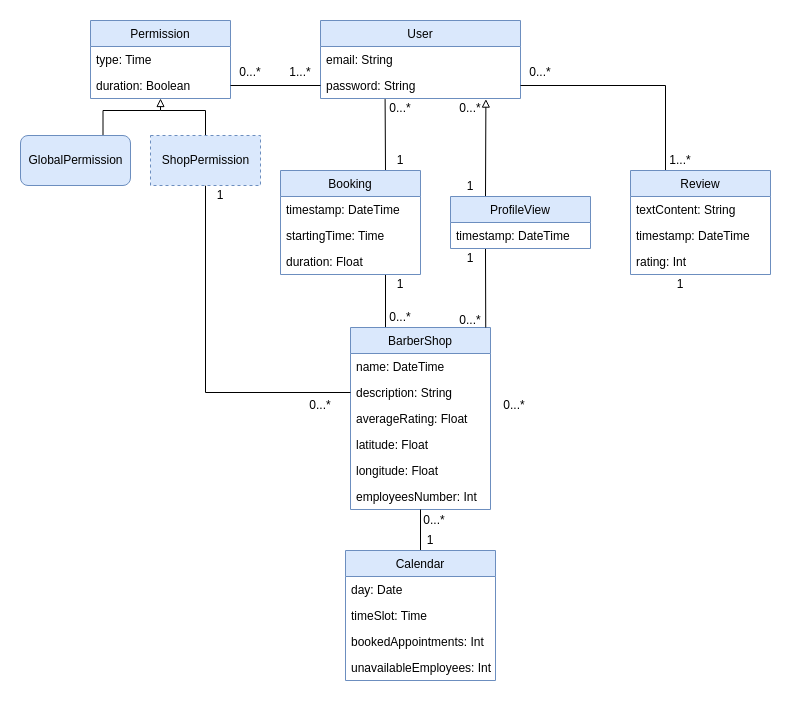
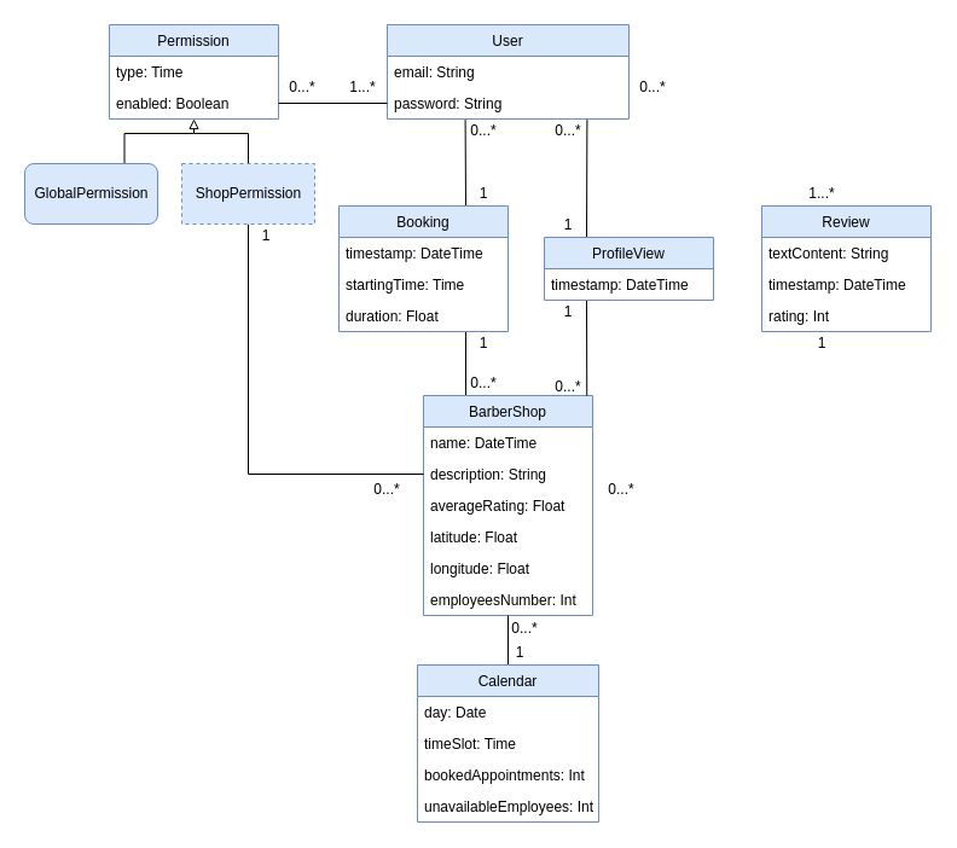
  <mxCell id="0" />
  <mxCell id="1" parent="0" />
  <mxCell id="2" value="User" style="swimlane;fontStyle=0;childLayout=stackLayout;horizontal=1;startSize=26;fillColor=#dae8fc;horizontalStack=0;resizeParent=1;resizeParentMax=0;resizeLast=0;collapsible=1;marginBottom=0;strokeColor=#6c8ebf;" vertex="1" parent="1"><mxGeometry x="320" y="20" width="200" height="78" as="geometry" /></mxCell>
  <mxCell id="3" value="email: String" style="text;strokeColor=none;fillColor=none;align=left;verticalAlign=top;spacingLeft=4;spacingRight=4;overflow=hidden;rotatable=0;points=[[0,0.5],[1,0.5]];portConstraint=eastwest;" vertex="1" parent="2"><mxGeometry y="26" width="200" height="26" as="geometry" /></mxCell>
  <mxCell id="4" value="password: String" style="text;strokeColor=none;fillColor=none;align=left;verticalAlign=top;spacingLeft=4;spacingRight=4;overflow=hidden;rotatable=0;points=[[0,0.5],[1,0.5]];portConstraint=eastwest;" vertex="1" parent="2"><mxGeometry y="52" width="200" height="26" as="geometry" /></mxCell>
  <mxCell id="5" value="1...*" style="text;html=1;strokeColor=none;fillColor=none;align=center;verticalAlign=middle;whiteSpace=wrap;rounded=0;" vertex="1" parent="1"><mxGeometry x="280" y="62" width="40" height="20" as="geometry" /></mxCell>
  <mxCell id="6" style="edgeStyle=orthogonalEdgeStyle;rounded=0;orthogonalLoop=1;jettySize=auto;html=1;exitX=0.25;exitY=0;exitDx=0;exitDy=0;endArrow=none;endFill=0;entryX=0.75;entryY=1;entryDx=0;entryDy=0;" edge="1" parent="1" source="7" target="27"><mxGeometry relative="1" as="geometry"><mxPoint x="380" y="319" as="targetPoint" /></mxGeometry></mxCell>
  <mxCell id="7" value="BarberShop" style="swimlane;fontStyle=0;childLayout=stackLayout;horizontal=1;startSize=26;fillColor=#dae8fc;horizontalStack=0;resizeParent=1;resizeParentMax=0;resizeLast=0;collapsible=1;marginBottom=0;strokeColor=#6c8ebf;" vertex="1" parent="1"><mxGeometry x="350" y="327" width="140" height="182" as="geometry" /></mxCell>
  <mxCell id="8" value="name: DateTime" style="text;strokeColor=none;fillColor=none;align=left;verticalAlign=top;spacingLeft=4;spacingRight=4;overflow=hidden;rotatable=0;points=[[0,0.5],[1,0.5]];portConstraint=eastwest;" vertex="1" parent="7"><mxGeometry y="26" width="140" height="26" as="geometry" /></mxCell>
  <mxCell id="9" value="description: String" style="text;strokeColor=none;fillColor=none;align=left;verticalAlign=top;spacingLeft=4;spacingRight=4;overflow=hidden;rotatable=0;points=[[0,0.5],[1,0.5]];portConstraint=eastwest;" vertex="1" parent="7"><mxGeometry y="52" width="140" height="26" as="geometry" /></mxCell>
  <mxCell id="10" value="averageRating: Float" style="text;strokeColor=none;fillColor=none;align=left;verticalAlign=top;spacingLeft=4;spacingRight=4;overflow=hidden;rotatable=0;points=[[0,0.5],[1,0.5]];portConstraint=eastwest;" vertex="1" parent="7"><mxGeometry y="78" width="140" height="26" as="geometry" /></mxCell>
  <mxCell id="11" value="latitude: Float" style="text;strokeColor=none;fillColor=none;align=left;verticalAlign=top;spacingLeft=4;spacingRight=4;overflow=hidden;rotatable=0;points=[[0,0.5],[1,0.5]];portConstraint=eastwest;" vertex="1" parent="7"><mxGeometry y="104" width="140" height="26" as="geometry" /></mxCell>
  <mxCell id="12" value="longitude: Float" style="text;strokeColor=none;fillColor=none;align=left;verticalAlign=top;spacingLeft=4;spacingRight=4;overflow=hidden;rotatable=0;points=[[0,0.5],[1,0.5]];portConstraint=eastwest;" vertex="1" parent="7"><mxGeometry y="130" width="140" height="26" as="geometry" /></mxCell>
  <mxCell id="13" value="employeesNumber: Int" style="text;strokeColor=none;fillColor=none;align=left;verticalAlign=top;spacingLeft=4;spacingRight=4;overflow=hidden;rotatable=0;points=[[0,0.5],[1,0.5]];portConstraint=eastwest;" vertex="1" parent="7"><mxGeometry y="156" width="140" height="26" as="geometry" /></mxCell>
- <mxCell id="14" style="edgeStyle=orthogonalEdgeStyle;rounded=0;orthogonalLoop=1;jettySize=auto;html=1;exitX=0.25;exitY=0;exitDx=0;exitDy=0;entryX=1;entryY=0.5;entryDx=0;entryDy=0;endArrow=none;endFill=0;" edge="1" parent="1" source="15" target="4"><mxGeometry relative="1" as="geometry" /></mxCell>
  <mxCell id="15" value="Review" style="swimlane;fontStyle=0;childLayout=stackLayout;horizontal=1;startSize=26;fillColor=#dae8fc;horizontalStack=0;resizeParent=1;resizeParentMax=0;resizeLast=0;collapsible=1;marginBottom=0;strokeColor=#6c8ebf;" vertex="1" parent="1"><mxGeometry x="630" y="170" width="140" height="104" as="geometry" /></mxCell>
  <mxCell id="16" value="textContent: String" style="text;strokeColor=none;fillColor=none;align=left;verticalAlign=top;spacingLeft=4;spacingRight=4;overflow=hidden;rotatable=0;points=[[0,0.5],[1,0.5]];portConstraint=eastwest;" vertex="1" parent="15"><mxGeometry y="26" width="140" height="26" as="geometry" /></mxCell>
  <mxCell id="17" value="timestamp: DateTime" style="text;strokeColor=none;fillColor=none;align=left;verticalAlign=top;spacingLeft=4;spacingRight=4;overflow=hidden;rotatable=0;points=[[0,0.5],[1,0.5]];portConstraint=eastwest;" vertex="1" parent="15"><mxGeometry y="52" width="140" height="26" as="geometry" /></mxCell>
  <mxCell id="18" value="rating: Int" style="text;strokeColor=none;fillColor=none;align=left;verticalAlign=top;spacingLeft=4;spacingRight=4;overflow=hidden;rotatable=0;points=[[0,0.5],[1,0.5]];portConstraint=eastwest;" vertex="1" parent="15"><mxGeometry y="78" width="140" height="26" as="geometry" /></mxCell>
  <mxCell id="19" style="edgeStyle=orthogonalEdgeStyle;rounded=0;orthogonalLoop=1;jettySize=auto;html=1;exitX=0;exitY=0.5;exitDx=0;exitDy=0;endArrow=none;endFill=0;" edge="1" parent="1" source="9" target="58"><mxGeometry relative="1" as="geometry"><mxPoint x="160.034" y="248" as="targetPoint" /><Array as="points"><mxPoint x="205" y="392" /></Array></mxGeometry></mxCell>
  <mxCell id="20" value="1" style="text;html=1;strokeColor=none;fillColor=none;align=center;verticalAlign=middle;whiteSpace=wrap;rounded=0;" vertex="1" parent="1"><mxGeometry x="200" y="185" width="40" height="20" as="geometry" /></mxCell>
  <mxCell id="21" value="0...*" style="text;html=1;strokeColor=none;fillColor=none;align=center;verticalAlign=middle;whiteSpace=wrap;rounded=0;" vertex="1" parent="1"><mxGeometry x="300" y="395" width="40" height="20" as="geometry" /></mxCell>
  <mxCell id="22" value="0...*" style="text;html=1;strokeColor=none;fillColor=none;align=center;verticalAlign=middle;whiteSpace=wrap;rounded=0;" vertex="1" parent="1"><mxGeometry x="520" y="62" width="40" height="20" as="geometry" /></mxCell>
  <mxCell id="23" value="0...*" style="text;html=1;strokeColor=none;fillColor=none;align=center;verticalAlign=middle;whiteSpace=wrap;rounded=0;" vertex="1" parent="1"><mxGeometry x="494" y="395" width="40" height="20" as="geometry" /></mxCell>
  <mxCell id="24" value="1...*" style="text;html=1;strokeColor=none;fillColor=none;align=center;verticalAlign=middle;whiteSpace=wrap;rounded=0;" vertex="1" parent="1"><mxGeometry x="660" y="150" width="40" height="20" as="geometry" /></mxCell>
  <mxCell id="25" value="1" style="text;html=1;strokeColor=none;fillColor=none;align=center;verticalAlign=middle;whiteSpace=wrap;rounded=0;" vertex="1" parent="1"><mxGeometry x="660" y="274" width="40" height="20" as="geometry" /></mxCell>
  <mxCell id="26" style="rounded=0;orthogonalLoop=1;jettySize=auto;html=1;exitX=0.75;exitY=0;exitDx=0;exitDy=0;endArrow=none;endFill=0;entryX=0.323;entryY=1.023;entryDx=0;entryDy=0;entryPerimeter=0;" edge="1" parent="1" source="27" target="4"><mxGeometry relative="1" as="geometry"><mxPoint x="385" y="124" as="targetPoint" /></mxGeometry></mxCell>
  <mxCell id="27" value="Booking" style="swimlane;fontStyle=0;childLayout=stackLayout;horizontal=1;startSize=26;fillColor=#dae8fc;horizontalStack=0;resizeParent=1;resizeParentMax=0;resizeLast=0;collapsible=1;marginBottom=0;strokeColor=#6c8ebf;" vertex="1" parent="1"><mxGeometry x="280" y="170" width="140" height="104" as="geometry" /></mxCell>
  <mxCell id="28" value="timestamp: DateTime" style="text;strokeColor=none;fillColor=none;align=left;verticalAlign=top;spacingLeft=4;spacingRight=4;overflow=hidden;rotatable=0;points=[[0,0.5],[1,0.5]];portConstraint=eastwest;" vertex="1" parent="27"><mxGeometry y="26" width="140" height="26" as="geometry" /></mxCell>
  <mxCell id="29" value="startingTime: Time" style="text;strokeColor=none;fillColor=none;align=left;verticalAlign=top;spacingLeft=4;spacingRight=4;overflow=hidden;rotatable=0;points=[[0,0.5],[1,0.5]];portConstraint=eastwest;" vertex="1" parent="27"><mxGeometry y="52" width="140" height="26" as="geometry" /></mxCell>
  <mxCell id="30" value="duration: Float" style="text;strokeColor=none;fillColor=none;align=left;verticalAlign=top;spacingLeft=4;spacingRight=4;overflow=hidden;rotatable=0;points=[[0,0.5],[1,0.5]];portConstraint=eastwest;" vertex="1" parent="27"><mxGeometry y="78" width="140" height="26" as="geometry" /></mxCell>
  <mxCell id="31" value="0...*" style="text;html=1;strokeColor=none;fillColor=none;align=center;verticalAlign=middle;whiteSpace=wrap;rounded=0;" vertex="1" parent="1"><mxGeometry x="380" y="307" width="40" height="20" as="geometry" /></mxCell>
  <mxCell id="32" value="1" style="text;html=1;strokeColor=none;fillColor=none;align=center;verticalAlign=middle;whiteSpace=wrap;rounded=0;" vertex="1" parent="1"><mxGeometry x="380" y="274" width="40" height="20" as="geometry" /></mxCell>
  <mxCell id="33" value="1" style="text;html=1;strokeColor=none;fillColor=none;align=center;verticalAlign=middle;whiteSpace=wrap;rounded=0;" vertex="1" parent="1"><mxGeometry x="380" y="150" width="40" height="20" as="geometry" /></mxCell>
  <mxCell id="34" value="0...*" style="text;html=1;strokeColor=none;fillColor=none;align=center;verticalAlign=middle;whiteSpace=wrap;rounded=0;" vertex="1" parent="1"><mxGeometry x="380" y="98" width="40" height="20" as="geometry" /></mxCell>
- <mxCell id="35" style="rounded=0;orthogonalLoop=1;jettySize=auto;html=1;exitX=0.25;exitY=0;exitDx=0;exitDy=0;endArrow=block;endFill=0;entryX=0.827;entryY=1.023;entryDx=0;entryDy=0;entryPerimeter=0;" edge="1" parent="1" source="37" target="4"><mxGeometry relative="1" as="geometry"><mxPoint x="485" y="124" as="targetPoint" /></mxGeometry></mxCell>
+ <mxCell id="35" style="rounded=0;orthogonalLoop=1;jettySize=auto;html=1;exitX=0.25;exitY=0;exitDx=0;exitDy=0;endArrow=none;endFill=0;entryX=0.827;entryY=1.023;entryDx=0;entryDy=0;entryPerimeter=0;" edge="1" parent="1" source="37" target="4"><mxGeometry relative="1" as="geometry"><mxPoint x="485" y="124" as="targetPoint" /></mxGeometry></mxCell>
  <mxCell id="36" style="rounded=0;orthogonalLoop=1;jettySize=auto;html=1;exitX=0.25;exitY=1;exitDx=0;exitDy=0;endArrow=none;endFill=0;entryX=0.966;entryY=0;entryDx=0;entryDy=0;entryPerimeter=0;" edge="1" parent="1" source="37" target="7"><mxGeometry relative="1" as="geometry"><mxPoint x="485" y="359" as="targetPoint" /></mxGeometry></mxCell>
  <mxCell id="37" value="ProfileView" style="swimlane;fontStyle=0;childLayout=stackLayout;horizontal=1;startSize=26;fillColor=#dae8fc;horizontalStack=0;resizeParent=1;resizeParentMax=0;resizeLast=0;collapsible=1;marginBottom=0;strokeColor=#6c8ebf;" vertex="1" parent="1"><mxGeometry x="450" y="196" width="140" height="52" as="geometry" /></mxCell>
  <mxCell id="38" value="timestamp: DateTime" style="text;strokeColor=none;fillColor=none;align=left;verticalAlign=top;spacingLeft=4;spacingRight=4;overflow=hidden;rotatable=0;points=[[0,0.5],[1,0.5]];portConstraint=eastwest;" vertex="1" parent="37"><mxGeometry y="26" width="140" height="26" as="geometry" /></mxCell>
  <mxCell id="39" value="0...*" style="text;html=1;strokeColor=none;fillColor=none;align=center;verticalAlign=middle;whiteSpace=wrap;rounded=0;" vertex="1" parent="1"><mxGeometry x="450" y="310" width="40" height="20" as="geometry" /></mxCell>
  <mxCell id="40" value="0...*" style="text;html=1;strokeColor=none;fillColor=none;align=center;verticalAlign=middle;whiteSpace=wrap;rounded=0;" vertex="1" parent="1"><mxGeometry x="450" y="98" width="40" height="20" as="geometry" /></mxCell>
  <mxCell id="41" value="1" style="text;html=1;strokeColor=none;fillColor=none;align=center;verticalAlign=middle;whiteSpace=wrap;rounded=0;" vertex="1" parent="1"><mxGeometry x="450" y="176" width="40" height="20" as="geometry" /></mxCell>
  <mxCell id="42" value="1" style="text;html=1;strokeColor=none;fillColor=none;align=center;verticalAlign=middle;whiteSpace=wrap;rounded=0;" vertex="1" parent="1"><mxGeometry x="450" y="248" width="40" height="20" as="geometry" /></mxCell>
  <mxCell id="43" style="edgeStyle=none;rounded=0;orthogonalLoop=1;jettySize=auto;html=1;exitX=0.5;exitY=0;exitDx=0;exitDy=0;endArrow=none;endFill=0;" edge="1" parent="1" source="44" target="13"><mxGeometry relative="1" as="geometry" /></mxCell>
  <mxCell id="44" value="Calendar" style="swimlane;fontStyle=0;childLayout=stackLayout;horizontal=1;startSize=26;fillColor=#dae8fc;horizontalStack=0;resizeParent=1;resizeParentMax=0;resizeLast=0;collapsible=1;marginBottom=0;strokeColor=#6c8ebf;" vertex="1" parent="1"><mxGeometry x="345" y="550" width="150" height="130" as="geometry" /></mxCell>
  <mxCell id="45" value="day: Date" style="text;strokeColor=none;fillColor=none;align=left;verticalAlign=top;spacingLeft=4;spacingRight=4;overflow=hidden;rotatable=0;points=[[0,0.5],[1,0.5]];portConstraint=eastwest;" vertex="1" parent="44"><mxGeometry y="26" width="150" height="26" as="geometry" /></mxCell>
  <mxCell id="46" value="timeSlot: Time" style="text;strokeColor=none;fillColor=none;align=left;verticalAlign=top;spacingLeft=4;spacingRight=4;overflow=hidden;rotatable=0;points=[[0,0.5],[1,0.5]];portConstraint=eastwest;" vertex="1" parent="44"><mxGeometry y="52" width="150" height="26" as="geometry" /></mxCell>
  <mxCell id="47" value="bookedAppointments: Int" style="text;strokeColor=none;fillColor=none;align=left;verticalAlign=top;spacingLeft=4;spacingRight=4;overflow=hidden;rotatable=0;points=[[0,0.5],[1,0.5]];portConstraint=eastwest;" vertex="1" parent="44"><mxGeometry y="78" width="150" height="26" as="geometry" /></mxCell>
  <mxCell id="48" value="unavailableEmployees: Int" style="text;strokeColor=none;fillColor=none;align=left;verticalAlign=top;spacingLeft=4;spacingRight=4;overflow=hidden;rotatable=0;points=[[0,0.5],[1,0.5]];portConstraint=eastwest;" vertex="1" parent="44"><mxGeometry y="104" width="150" height="26" as="geometry" /></mxCell>
  <mxCell id="49" value="0...*" style="text;html=1;strokeColor=none;fillColor=none;align=center;verticalAlign=middle;whiteSpace=wrap;rounded=0;" vertex="1" parent="1"><mxGeometry x="414" y="510" width="40" height="20" as="geometry" /></mxCell>
  <mxCell id="50" value="1" style="text;html=1;strokeColor=none;fillColor=none;align=center;verticalAlign=middle;whiteSpace=wrap;rounded=0;" vertex="1" parent="1"><mxGeometry x="410" y="530" width="40" height="20" as="geometry" /></mxCell>
  <mxCell id="51" value="Permission" style="swimlane;fontStyle=0;childLayout=stackLayout;horizontal=1;startSize=26;fillColor=#dae8fc;horizontalStack=0;resizeParent=1;resizeParentMax=0;resizeLast=0;collapsible=1;marginBottom=0;strokeColor=#6c8ebf;" vertex="1" parent="1"><mxGeometry x="90" y="20" width="140" height="78" as="geometry" /></mxCell>
  <mxCell id="52" value="type: Time" style="text;strokeColor=none;fillColor=none;align=left;verticalAlign=top;spacingLeft=4;spacingRight=4;overflow=hidden;rotatable=0;points=[[0,0.5],[1,0.5]];portConstraint=eastwest;" vertex="1" parent="51"><mxGeometry y="26" width="140" height="26" as="geometry" /></mxCell>
- <mxCell id="53" value="duration: Boolean" style="text;strokeColor=none;fillColor=none;align=left;verticalAlign=top;spacingLeft=4;spacingRight=4;overflow=hidden;rotatable=0;points=[[0,0.5],[1,0.5]];portConstraint=eastwest;" vertex="1" parent="51"><mxGeometry y="52" width="140" height="26" as="geometry" /></mxCell>
+ <mxCell id="53" value="enabled: Boolean" style="text;strokeColor=none;fillColor=none;align=left;verticalAlign=top;spacingLeft=4;spacingRight=4;overflow=hidden;rotatable=0;points=[[0,0.5],[1,0.5]];portConstraint=eastwest;" vertex="1" parent="51"><mxGeometry y="52" width="140" height="26" as="geometry" /></mxCell>
  <mxCell id="54" style="edgeStyle=none;rounded=0;orthogonalLoop=1;jettySize=auto;html=1;exitX=0;exitY=0.5;exitDx=0;exitDy=0;entryX=1;entryY=0.5;entryDx=0;entryDy=0;endArrow=none;endFill=0;" edge="1" parent="1" source="4" target="53"><mxGeometry relative="1" as="geometry" /></mxCell>
  <mxCell id="55" style="edgeStyle=orthogonalEdgeStyle;rounded=0;orthogonalLoop=1;jettySize=auto;html=1;exitX=0.75;exitY=0;exitDx=0;exitDy=0;endArrow=none;endFill=0;" edge="1" parent="1" source="56"><mxGeometry relative="1" as="geometry"><mxPoint x="160" y="110" as="targetPoint" /><Array as="points"><mxPoint x="103" y="110" /></Array></mxGeometry></mxCell>
  <mxCell id="56" value="GlobalPermission" style="html=1;fillColor=#dae8fc;strokeColor=#6c8ebf;rounded=1;" vertex="1" parent="1"><mxGeometry y="135" width="110" height="50" as="geometry" x="20" /></mxCell>
  <mxCell id="57" style="edgeStyle=orthogonalEdgeStyle;rounded=0;orthogonalLoop=1;jettySize=auto;html=1;exitX=0.5;exitY=0;exitDx=0;exitDy=0;endArrow=block;endFill=0;" edge="1" parent="1" source="58" target="53"><mxGeometry relative="1" as="geometry"><mxPoint x="140" y="98" as="targetPoint" /><Array as="points"><mxPoint x="205" y="110" /><mxPoint x="160" y="110" /></Array></mxGeometry></mxCell>
  <mxCell id="58" value="ShopPermission" style="html=1;fillColor=#dae8fc;strokeColor=#6c8ebf;dashed=1;" vertex="1" parent="1"><mxGeometry x="150" y="135" width="110" height="50" as="geometry" /></mxCell>
  <mxCell id="59" value="0...*" style="text;html=1;strokeColor=none;fillColor=none;align=center;verticalAlign=middle;whiteSpace=wrap;rounded=0;" vertex="1" parent="1"><mxGeometry x="230" y="62" width="40" height="20" as="geometry" /></mxCell>
